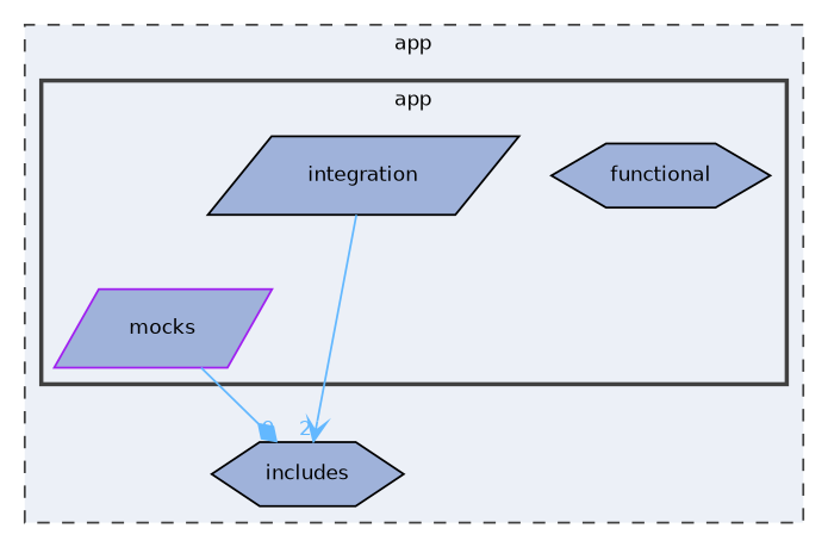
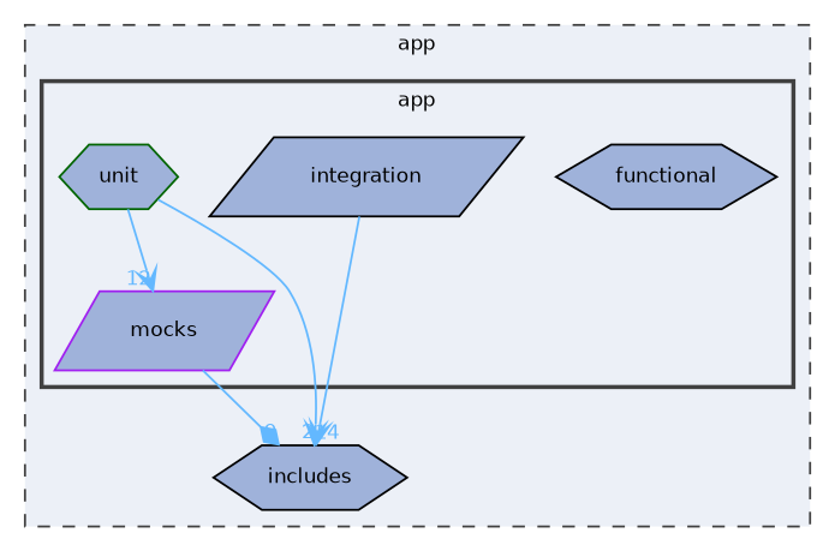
  digraph {
    compound=true
    node [color=black fillcolor="#9fb2da" fontname=Helvetica fontsize=10 shape=hexagon style=filled]
    edge [arrowhead=vee color=steelblue1 fontcolor=steelblue1 fontname=Helvetica fontsize=10 labeldistance=1.5 labelfontname=Helvetica labelfontsize=10]
    n1 [height=0.2 label=functional width=0.4]
    n2 [height=0.2 label=integration shape=parallelogram width=0.4]
    n3 [color=purple height=0.2 label=mocks shape=parallelogram width=0.4]
+   n4 [color=darkgreen height=0.2 label=unit width=0.4]
    n5 [height=0.2 label=includes width=0.4]
    subgraph cluster_1 {
      bgcolor="#ecf0f7"
      fontname=Helvetica
      fontsize=10
      label=app
      pencolor=grey25
      style="filled,dashed"
      n5
      subgraph cluster_2 {
        bgcolor="#ecf0f7"
        fontname=Helvetica
        fontsize=10
        label=app
        pencolor=grey25
        style="filled,bold"
        n1
        n2
        n3
+       n4
      }
    }
    n2 -> n5 [headlabel=2]
    n3 -> n5 [arrowhead=diamond headlabel=9]
+   n4 -> n3 [headlabel=12]
+   n4 -> n5 [headlabel=14]
  }
